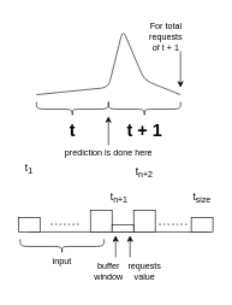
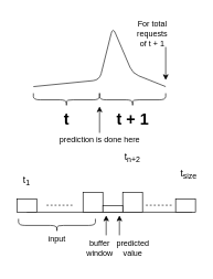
  <mxCell id="0" />
  <mxCell id="1" parent="0" />
  <mxCell id="2" value="" style="shape=curlyBracket;whiteSpace=wrap;html=1;rounded=1;rotation=-90;" vertex="1" parent="1"><mxGeometry x="90" y="100" width="20" height="100" as="geometry" /></mxCell>
  <mxCell id="3" value="" style="shape=curlyBracket;whiteSpace=wrap;html=1;rounded=1;rotation=-90;" vertex="1" parent="1"><mxGeometry x="190" y="100" width="20" height="100" as="geometry" /></mxCell>
  <mxCell id="4" value="t" style="text;strokeColor=none;fillColor=none;html=1;fontSize=24;fontStyle=1;verticalAlign=middle;align=center;" vertex="1" parent="1"><mxGeometry x="50" y="160" width="100" height="40" as="geometry" /></mxCell>
  <mxCell id="5" value="t + 1" style="text;strokeColor=none;fillColor=none;html=1;fontSize=24;fontStyle=1;verticalAlign=middle;align=center;" vertex="1" parent="1"><mxGeometry x="150" y="160" width="100" height="40" as="geometry" /></mxCell>
  <mxCell id="6" value="" style="endArrow=classic;html=1;entryX=0;entryY=0;entryDx=0;entryDy=0;" edge="1" parent="1" target="5"><mxGeometry width="50" height="50" relative="1" as="geometry"><mxPoint x="150" y="200" as="sourcePoint" /><mxPoint x="180" y="200" as="targetPoint" /></mxGeometry></mxCell>
  <mxCell id="7" value="prediction is done here" style="text;html=1;align=center;verticalAlign=middle;resizable=0;points=[];autosize=1;" vertex="1" parent="1"><mxGeometry x="80" y="200" width="140" height="20" as="geometry" /></mxCell>
  <mxCell id="8" value="" style="endArrow=none;html=1;" edge="1" parent="1"><mxGeometry width="50" height="50" relative="1" as="geometry"><mxPoint x="50" y="130" as="sourcePoint" /><mxPoint x="250" y="130" as="targetPoint" /><Array as="points"><mxPoint x="150" y="120" /><mxPoint x="170" y="40" /><mxPoint x="200" y="110" /></Array></mxGeometry></mxCell>
  <mxCell id="9" value="For total requests of t + 1" style="text;html=1;strokeColor=none;fillColor=none;align=center;verticalAlign=middle;whiteSpace=wrap;rounded=0;" vertex="1" parent="1"><mxGeometry x="200" y="20" width="60" height="60" as="geometry" /></mxCell>
  <mxCell id="10" value="" style="endArrow=classic;html=1;" edge="1" parent="1"><mxGeometry width="50" height="50" relative="1" as="geometry"><mxPoint x="250" y="70" as="sourcePoint" /><mxPoint x="250" y="120" as="targetPoint" /></mxGeometry></mxCell>
  <mxCell id="11" value="" style="endArrow=none;html=1;" edge="1" parent="1"><mxGeometry width="50" height="50" relative="1" as="geometry"><mxPoint x="40" y="320" as="sourcePoint" /><mxPoint x="290" y="320" as="targetPoint" /></mxGeometry></mxCell>
- <mxCell id="12" value="&lt;font style=&quot;font-size: 14px&quot;&gt;t&lt;sub&gt;1&lt;/sub&gt;&lt;/font&gt;" style="text;html=1;strokeColor=none;fillColor=none;align=center;verticalAlign=middle;whiteSpace=wrap;rounded=0;" vertex="1" parent="1"><mxGeometry x="20" y="221.88" width="40" height="20" as="geometry" /></mxCell>
- <mxCell id="13" value="&lt;font style=&quot;font-size: 14px&quot;&gt;t&lt;sub&gt;size&lt;/sub&gt;&lt;/font&gt;" style="text;html=1;strokeColor=none;fillColor=none;align=center;verticalAlign=middle;whiteSpace=wrap;rounded=0;" vertex="1" parent="1"><mxGeometry x="260" y="261.88" width="40" height="20" as="geometry" /></mxCell>
+ <mxCell id="12" value="&lt;font style=&quot;font-size: 14px&quot;&gt;t&lt;sub&gt;1&lt;/sub&gt;&lt;/font&gt;" style="text;html=1;strokeColor=none;fillColor=none;align=center;verticalAlign=middle;whiteSpace=wrap;rounded=0;" vertex="1" parent="1"><mxGeometry x="20" y="261.88" width="40" height="20" as="geometry" /></mxCell>
+ <mxCell id="13" value="&lt;font style=&quot;font-size: 14px&quot;&gt;t&lt;sub&gt;size&lt;/sub&gt;&lt;/font&gt;" style="text;html=1;strokeColor=none;fillColor=none;align=center;verticalAlign=middle;whiteSpace=wrap;rounded=0;" vertex="1" parent="1"><mxGeometry x="265" y="251.88" width="40" height="20" as="geometry" /></mxCell>
  <mxCell id="14" value="" style="shape=curlyBracket;whiteSpace=wrap;html=1;rounded=1;rotation=-90;" vertex="1" parent="1"><mxGeometry x="75.63" y="281.88" width="20" height="116.25" as="geometry" /></mxCell>
  <mxCell id="15" value="input" style="text;html=1;strokeColor=none;fillColor=none;align=center;verticalAlign=middle;whiteSpace=wrap;rounded=0;" vertex="1" parent="1"><mxGeometry x="65.63" y="350" width="40" height="20" as="geometry" /></mxCell>
  <mxCell id="16" value="&lt;font style=&quot;font-size: 14px&quot;&gt;t&lt;sub&gt;n+2&lt;/sub&gt;&lt;/font&gt;" style="text;html=1;strokeColor=none;fillColor=none;align=center;verticalAlign=middle;whiteSpace=wrap;rounded=0;" vertex="1" parent="1"><mxGeometry x="190" y="226.88" width="20" height="20" as="geometry" /></mxCell>
- <mxCell id="17" value="&lt;font style=&quot;font-size: 14px&quot;&gt;t&lt;sub&gt;n+1&lt;/sub&gt;&lt;/font&gt;" style="text;html=1;strokeColor=none;fillColor=none;align=center;verticalAlign=middle;whiteSpace=wrap;rounded=0;" vertex="1" parent="1"><mxGeometry x="155" y="261.88" width="20" height="20" as="geometry" /></mxCell>
  <mxCell id="18" value="" style="endArrow=classic;html=1;" edge="1" parent="1"><mxGeometry width="50" height="50" relative="1" as="geometry"><mxPoint x="180" y="355" as="sourcePoint" /><mxPoint x="180" y="325" as="targetPoint" /></mxGeometry></mxCell>
- <mxCell id="19" value="requests &lt;br&gt;value" style="text;html=1;align=center;verticalAlign=middle;resizable=0;points=[];autosize=1;" vertex="1" parent="1"><mxGeometry x="170" y="360" width="60" height="30" as="geometry" /></mxCell>
+ <mxCell id="19" value="predicted &lt;br&gt;value" style="text;html=1;align=center;verticalAlign=middle;resizable=0;points=[];autosize=1;" vertex="1" parent="1"><mxGeometry x="170" y="360" width="60" height="30" as="geometry" /></mxCell>
  <mxCell id="20" value="" style="endArrow=classic;html=1;" edge="1" parent="1"><mxGeometry width="50" height="50" relative="1" as="geometry"><mxPoint x="160" y="355" as="sourcePoint" /><mxPoint x="160" y="325" as="targetPoint" /></mxGeometry></mxCell>
  <mxCell id="21" value="buffer&lt;br&gt;window" style="text;html=1;align=center;verticalAlign=middle;resizable=0;points=[];autosize=1;" vertex="1" parent="1"><mxGeometry x="120" y="360" width="60" height="30" as="geometry" /></mxCell>
  <mxCell id="22" value="" style="rounded=0;whiteSpace=wrap;html=1;" vertex="1" parent="1"><mxGeometry x="185" y="290" width="30" height="30" as="geometry" /></mxCell>
  <mxCell id="23" value="" style="endArrow=none;dashed=1;html=1;" edge="1" parent="1"><mxGeometry width="50" height="50" relative="1" as="geometry"><mxPoint x="70" y="309.43" as="sourcePoint" /><mxPoint x="110" y="309.43" as="targetPoint" /></mxGeometry></mxCell>
  <mxCell id="24" value="" style="rounded=0;whiteSpace=wrap;html=1;" vertex="1" parent="1"><mxGeometry x="265" y="300" width="30" height="20" as="geometry" /></mxCell>
  <mxCell id="25" value="" style="rounded=0;whiteSpace=wrap;html=1;" vertex="1" parent="1"><mxGeometry x="25" y="300" width="30" height="20" as="geometry" /></mxCell>
  <mxCell id="26" value="" style="rounded=0;whiteSpace=wrap;html=1;" vertex="1" parent="1"><mxGeometry x="125" y="290" width="30" height="30" as="geometry" /></mxCell>
  <mxCell id="27" value="" style="rounded=0;whiteSpace=wrap;html=1;" vertex="1" parent="1"><mxGeometry x="155" y="310" width="30" height="10" as="geometry" /></mxCell>
  <mxCell id="28" value="" style="endArrow=none;dashed=1;html=1;" edge="1" parent="1"><mxGeometry width="50" height="50" relative="1" as="geometry"><mxPoint x="220" y="309.43" as="sourcePoint" /><mxPoint x="260" y="309.43" as="targetPoint" /></mxGeometry></mxCell>
